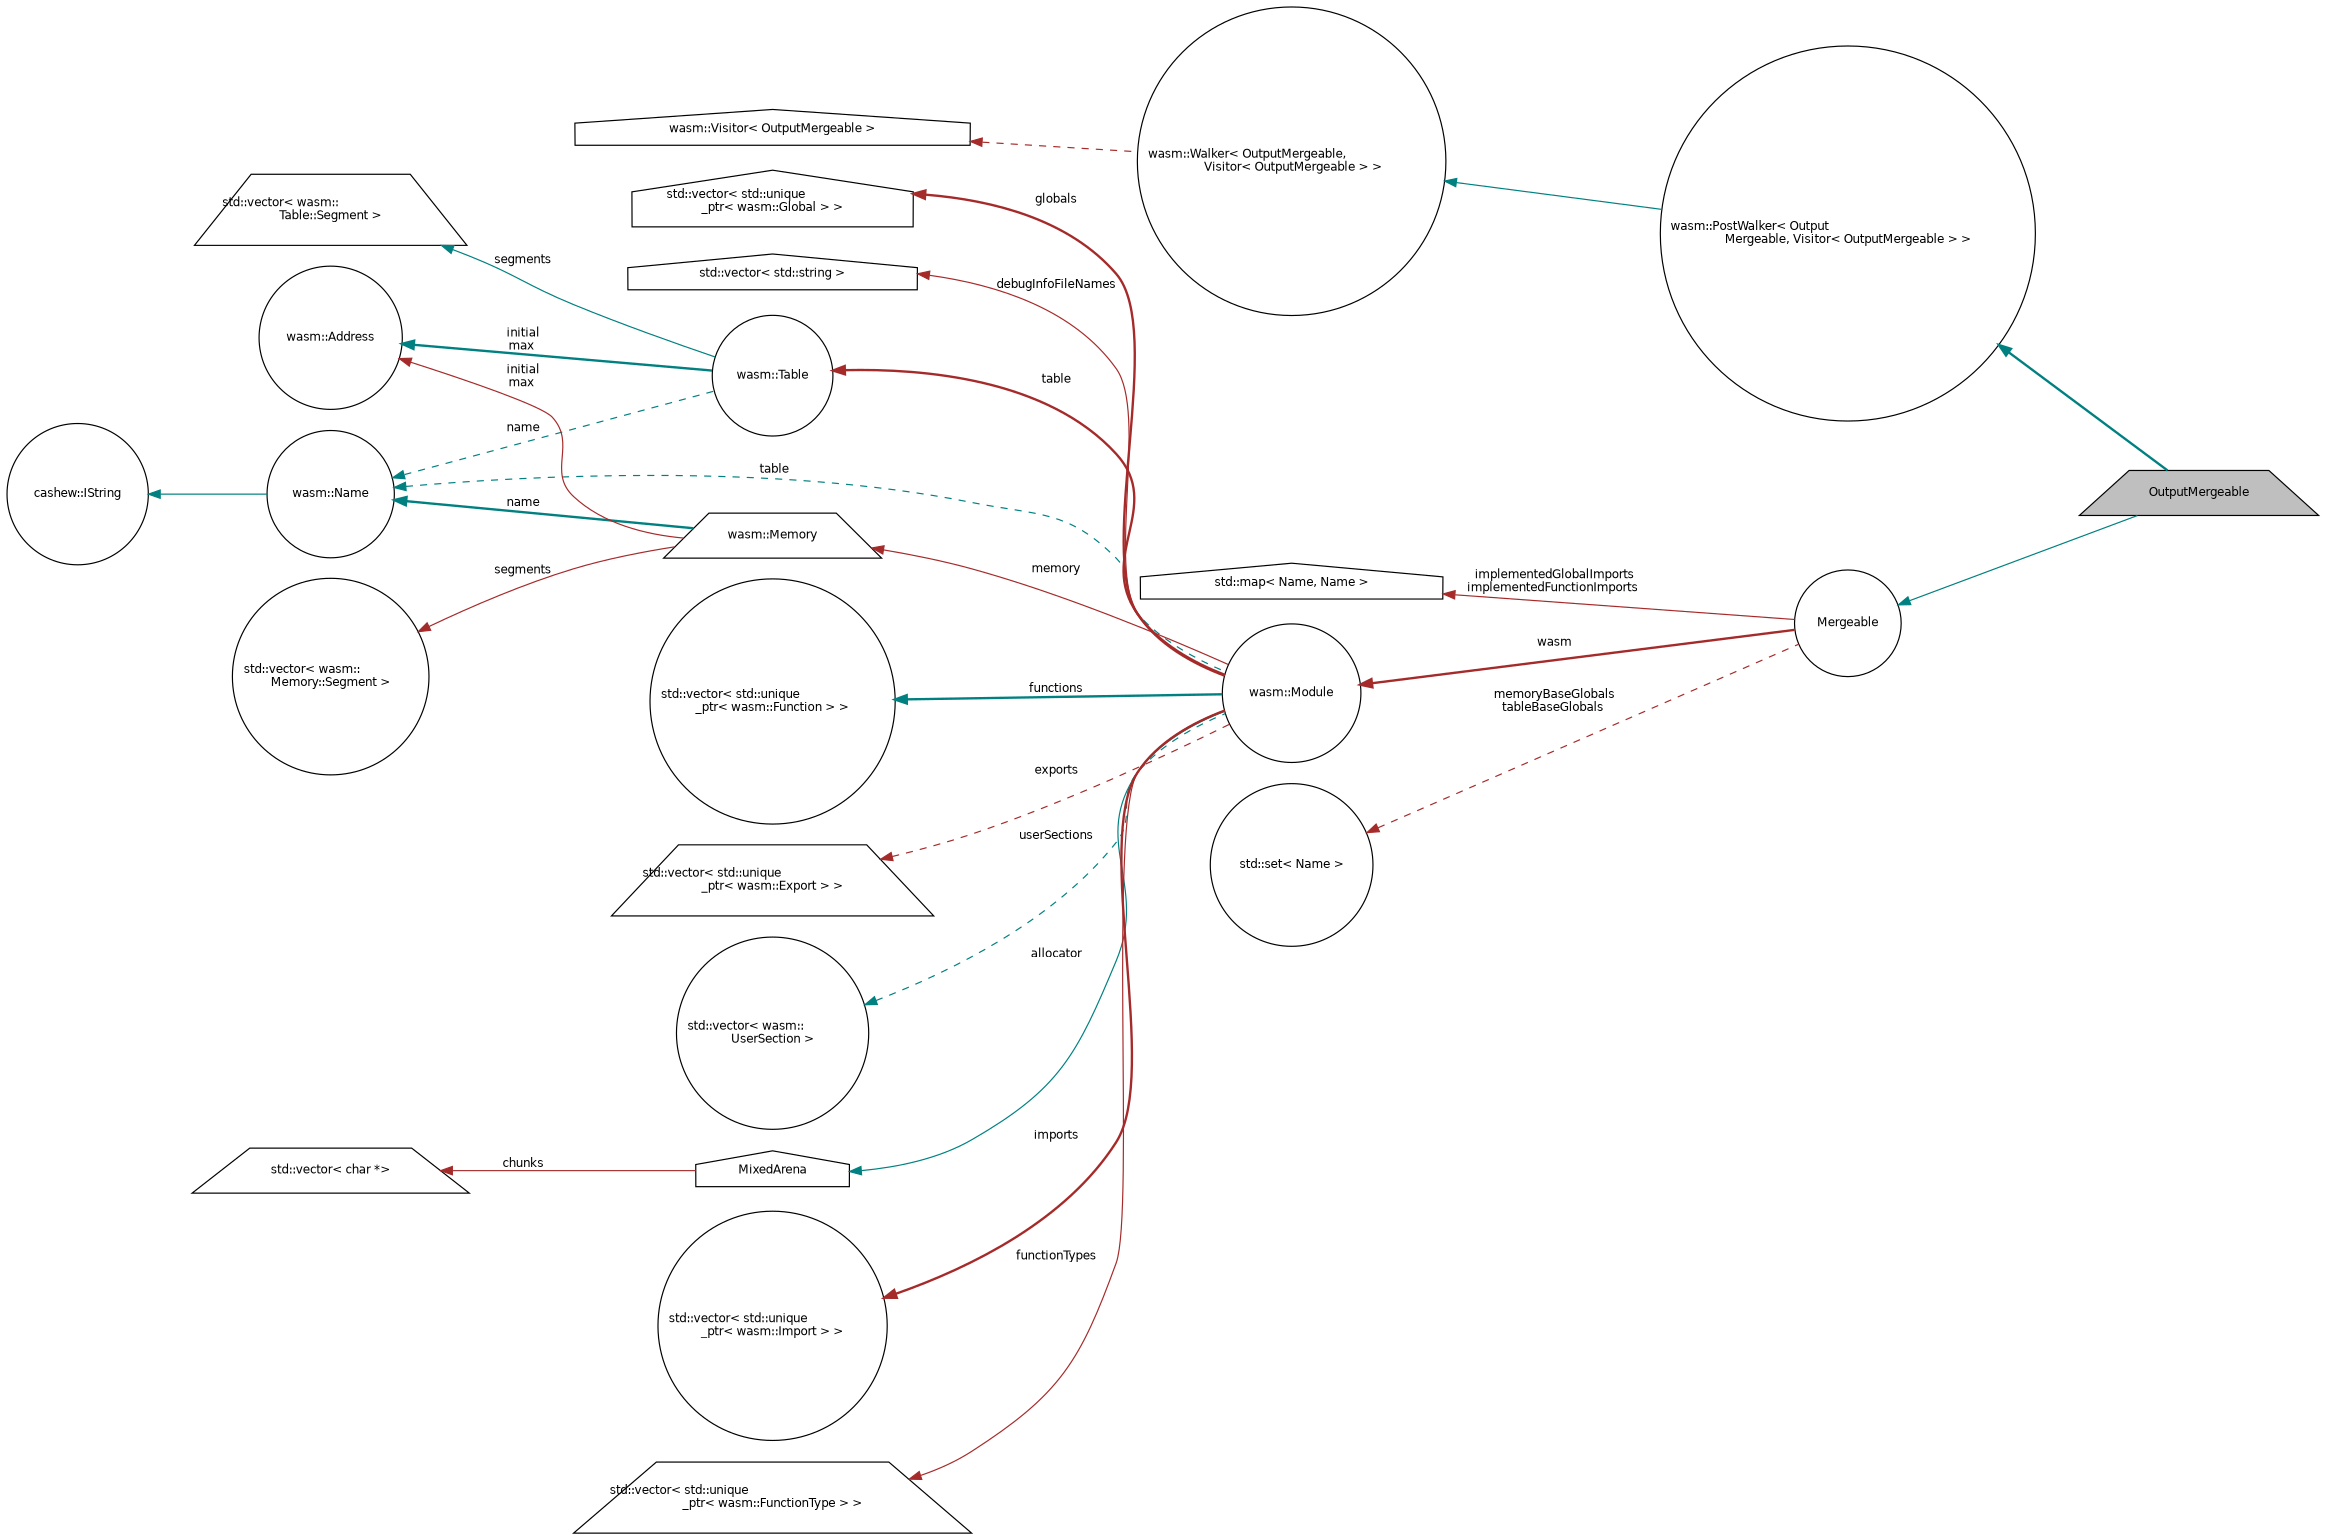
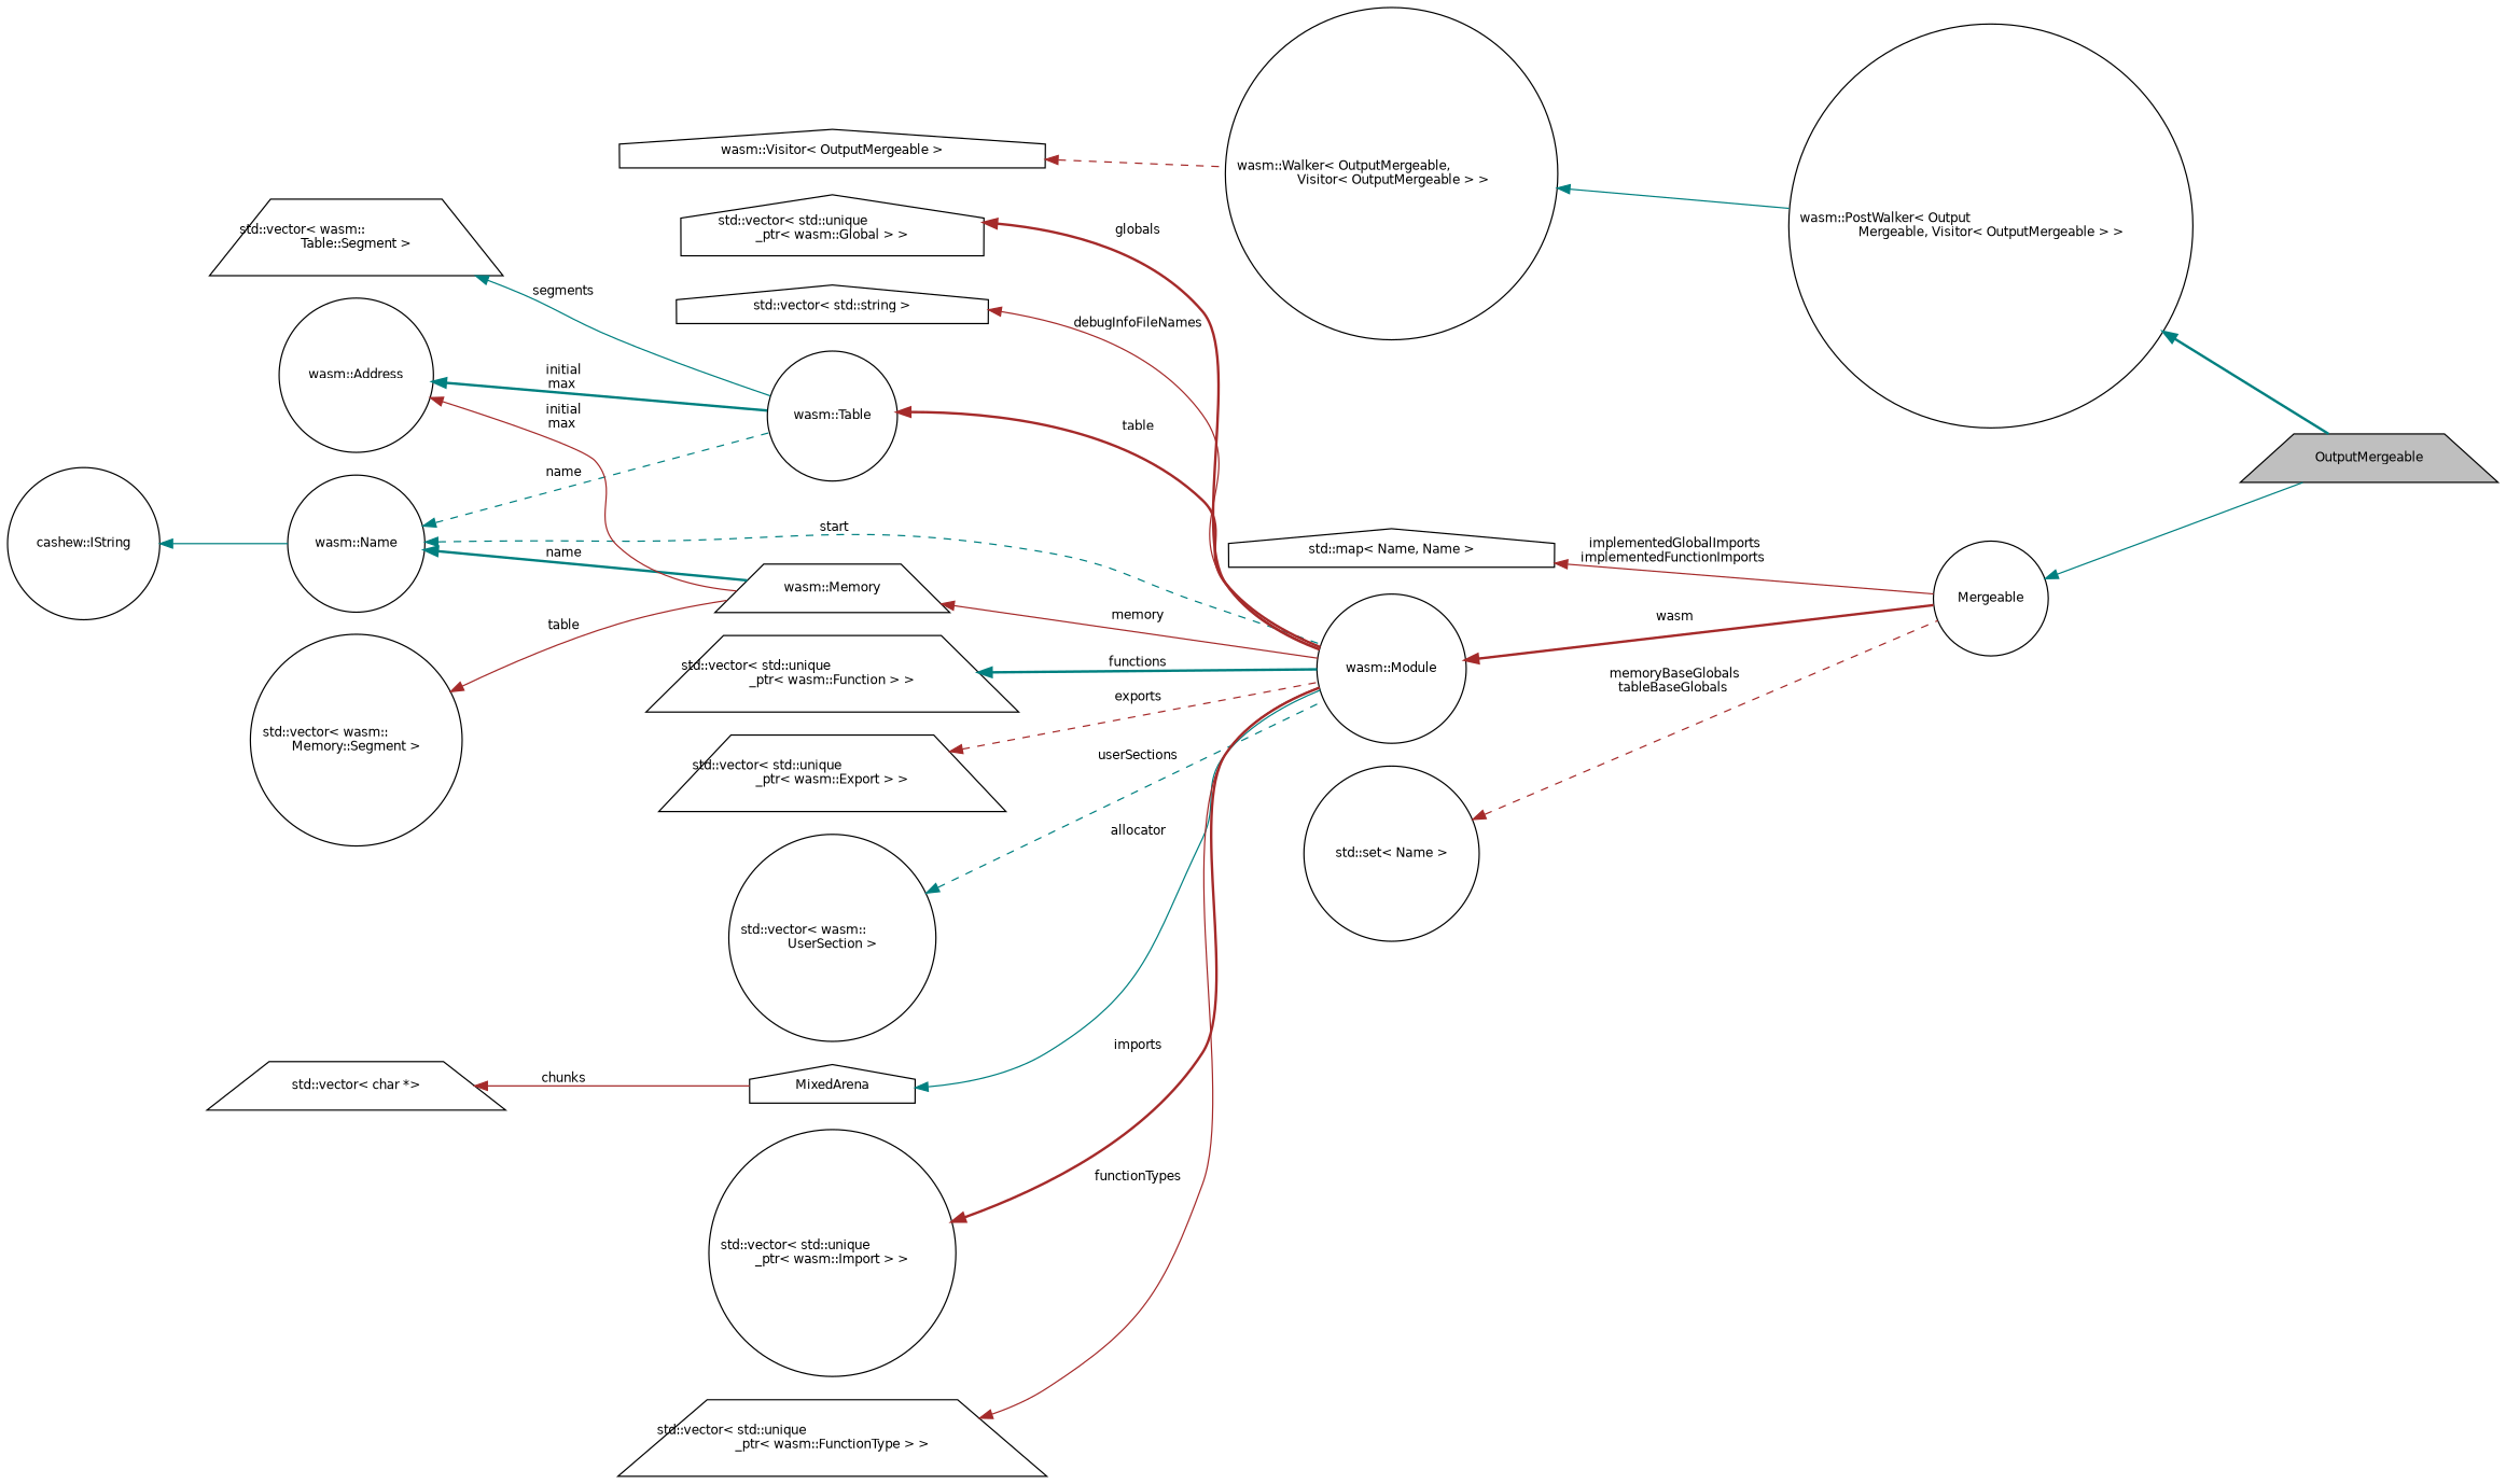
  digraph {
    rankdir=LR
    node [color=black fillcolor=white fontname=Helvetica fontsize=10 shape=circle style=filled]
    edge [color=brown dir=back fontname=Helvetica fontsize=10 labelfontname=Helvetica labelfontsize=10 style=solid]
    n1 [fillcolor=grey75 fontcolor=black height=0.2 label=OutputMergeable shape=trapezium width=0.4]
    n2 [height=0.2 label="wasm::PostWalker\< Output\lMergeable, Visitor\< OutputMergeable \> \>" width=0.4]
    n3 [height=0.2 label="wasm::Walker\< OutputMergeable,\l Visitor\< OutputMergeable \> \>" width=0.4]
    n4 [height=0.2 label="wasm::Visitor\< OutputMergeable \>" shape=house width=0.4]
    n5 [height=0.2 label=Mergeable width=0.4]
    n6 [height=0.2 label="std::set\< Name \>" width=0.4]
    n7 [height=0.2 label="std::map\< Name, Name \>" shape=house width=0.4]
    n8 [height=0.2 label="wasm::Module" width=0.4]
    n9 [height=0.2 label="wasm::Name" width=0.4]
    n10 [height=0.2 label="wasm::Memory" shape=trapezium width=0.4]
    n11 [height=0.2 label="wasm::Table" width=0.4]
    n12 [height=0.2 label="cashew::IString" width=0.4]
-   n13 [height=0.2 label="std::vector\< std::unique\l_ptr\< wasm::Function \> \>" width=0.4]
+   n13 [height=0.2 label="std::vector\< std::unique\l_ptr\< wasm::Function \> \>" shape=trapezium width=0.4]
    n14 [height=0.2 label="wasm::Address" width=0.4]
    n15 [height=0.2 label="std::vector\< wasm::\lMemory::Segment \>" width=0.4]
    n16 [height=0.2 label="std::vector\< std::unique\l_ptr\< wasm::Export \> \>" shape=trapezium width=0.4]
    n17 [height=0.2 label="std::vector\< wasm::\lTable::Segment \>" shape=trapezium width=0.4]
    n18 [height=0.2 label="std::vector\< wasm::\lUserSection \>" width=0.4]
    n19 [height=0.2 label=MixedArena shape=house width=0.4]
    n20 [height=0.2 label="std::vector\< char *\>" shape=trapezium width=0.4]
    n21 [height=0.2 label="std::vector\< std::unique\l_ptr\< wasm::Import \> \>" width=0.4]
    n22 [height=0.2 label="std::vector\< std::unique\l_ptr\< wasm::FunctionType \> \>" shape=trapezium width=0.4]
    n23 [height=0.2 label="std::vector\< std::unique\l_ptr\< wasm::Global \> \>" shape=house width=0.4]
    n24 [height=0.2 label="std::vector\< std::string \>" shape=house width=0.4]
    n2 -> n1 [color=teal style=bold]
    n3 -> n2 [color=teal]
    n4 -> n3 [style=dashed]
    n5 -> n1 [color=teal]
    n6 -> n5 [label=" memoryBaseGlobals\ntableBaseGlobals" style=dashed]
    n7 -> n5 [label=" implementedGlobalImports\nimplementedFunctionImports"]
    n8 -> n5 [label=" wasm" style=bold]
-   n9 -> n8 [color=teal label=" table" style=dashed]
+   n9 -> n8 [color=teal label=" start" style=dashed]
    n9 -> n10 [color=teal label=" name" style=bold]
    n9 -> n11 [color=teal label=" name" style=dashed]
    n10 -> n8 [label=" memory"]
    n11 -> n8 [label=" table" style=bold]
    n12 -> n9 [color=teal]
    n13 -> n8 [color=teal label=" functions" style=bold]
    n14 -> n10 [label=" initial\nmax"]
    n14 -> n11 [color=teal label=" initial\nmax" style=bold]
-   n15 -> n10 [label=" segments"]
+   n15 -> n10 [label=" table"]
    n16 -> n8 [label=" exports" style=dashed]
    n17 -> n11 [color=teal label=" segments"]
    n18 -> n8 [color=teal label=" userSections" style=dashed]
    n19 -> n8 [color=teal label=" allocator"]
    n20 -> n19 [label=" chunks"]
    n21 -> n8 [label=" imports" style=bold]
    n22 -> n8 [label=" functionTypes"]
    n23 -> n8 [label=" globals" style=bold]
    n24 -> n8 [label=" debugInfoFileNames"]
  }
